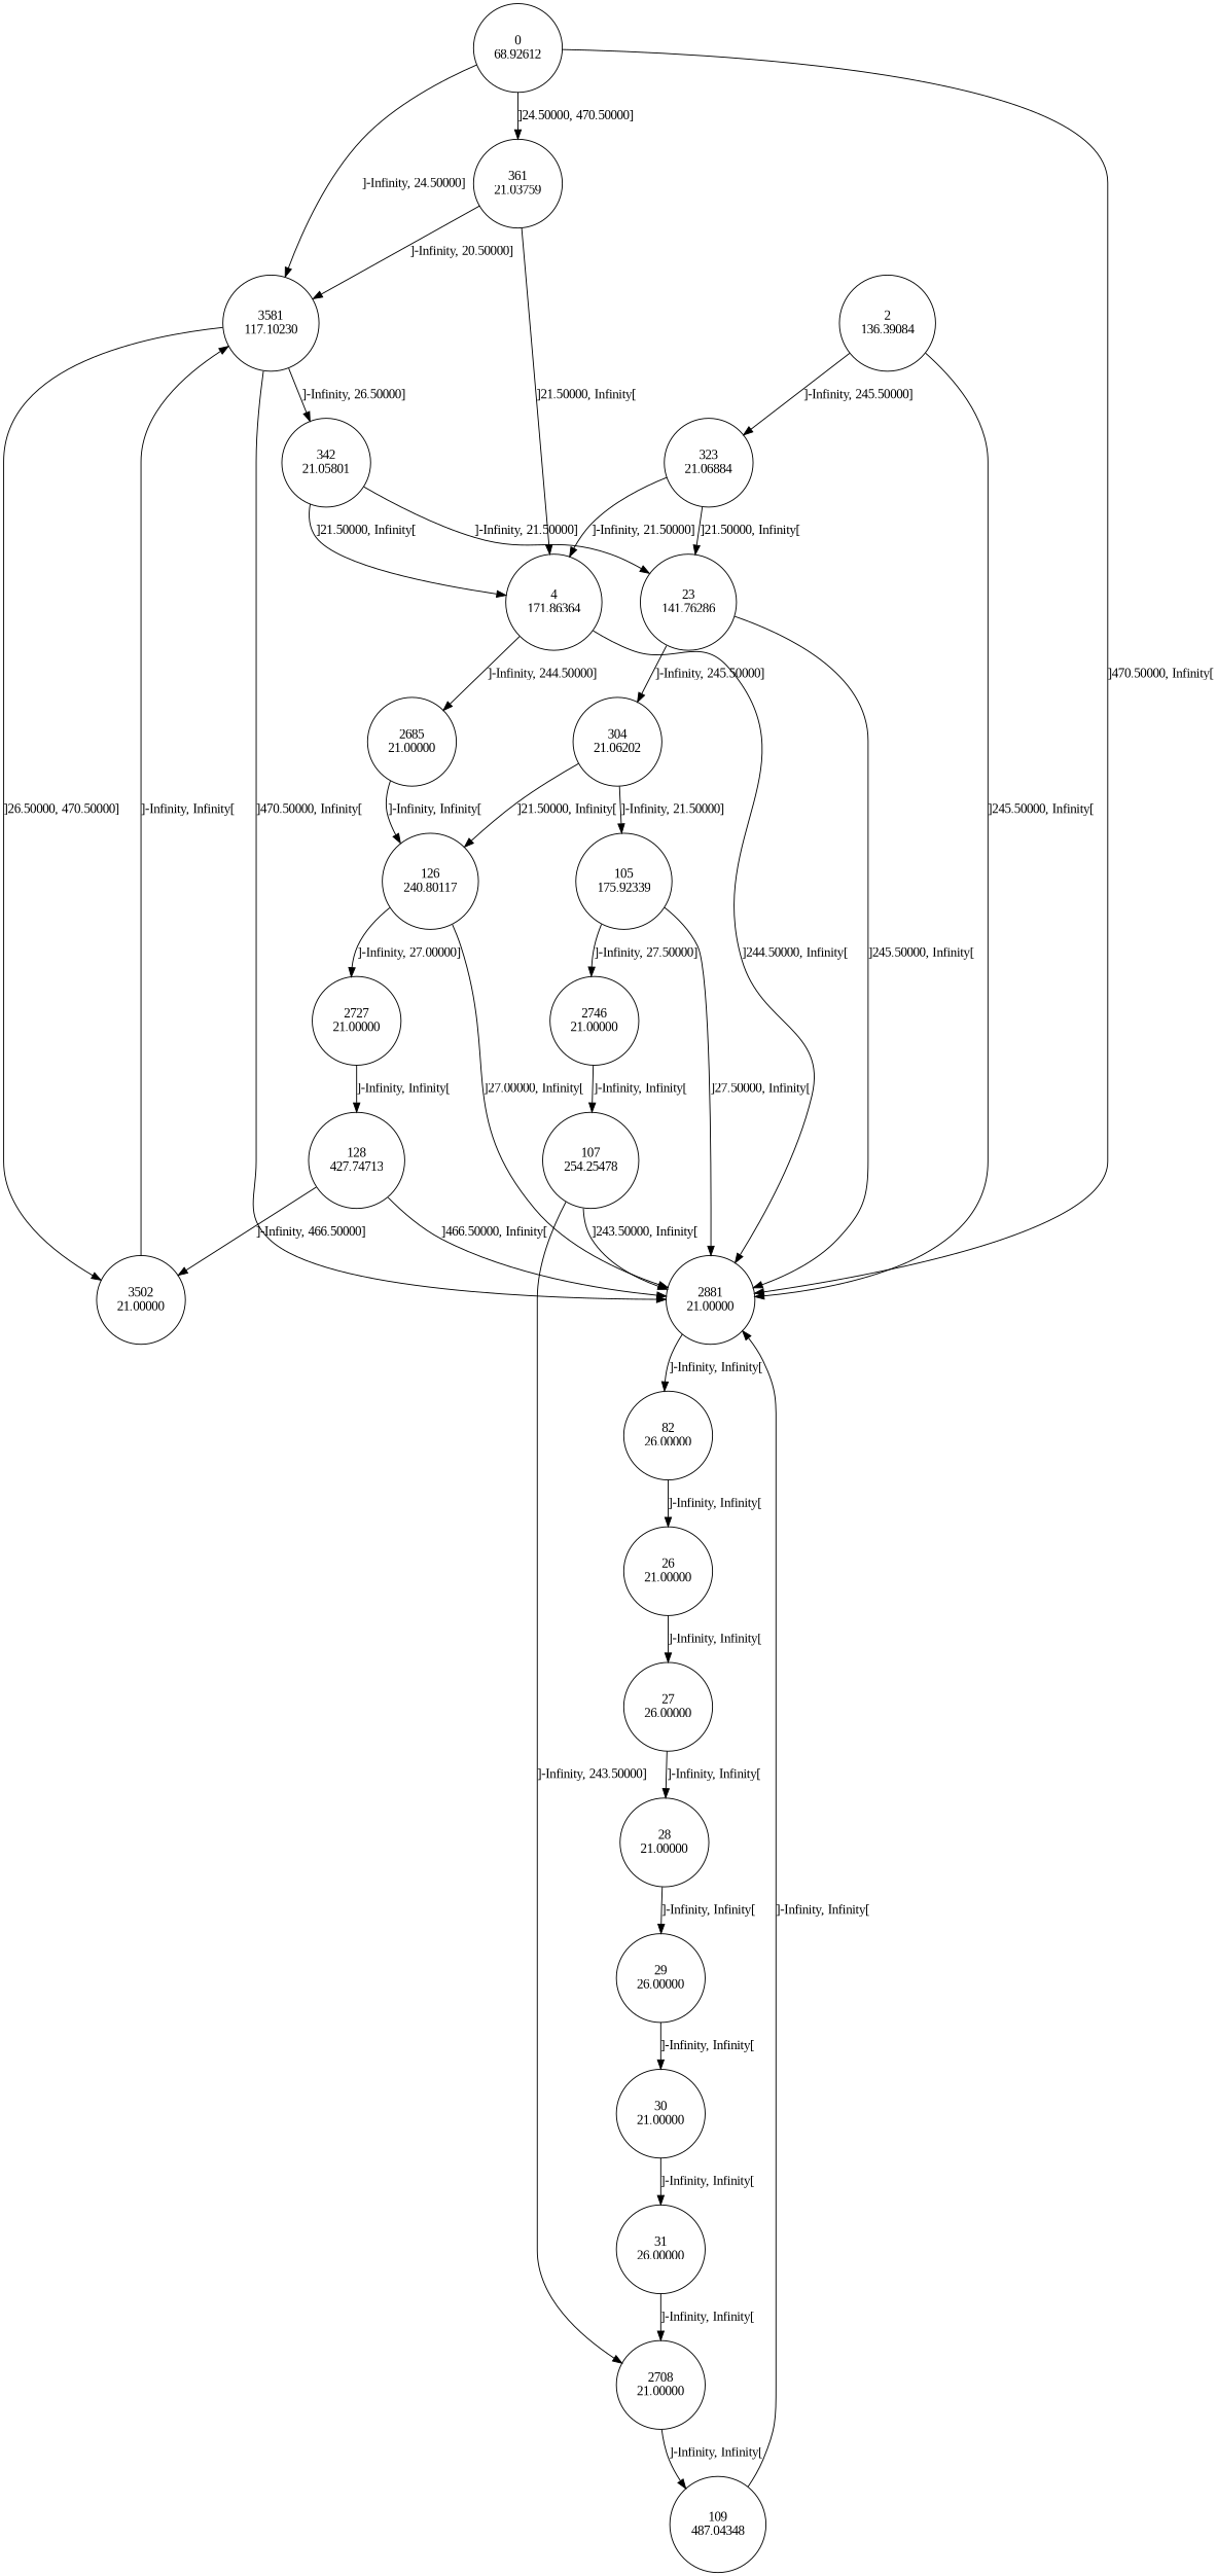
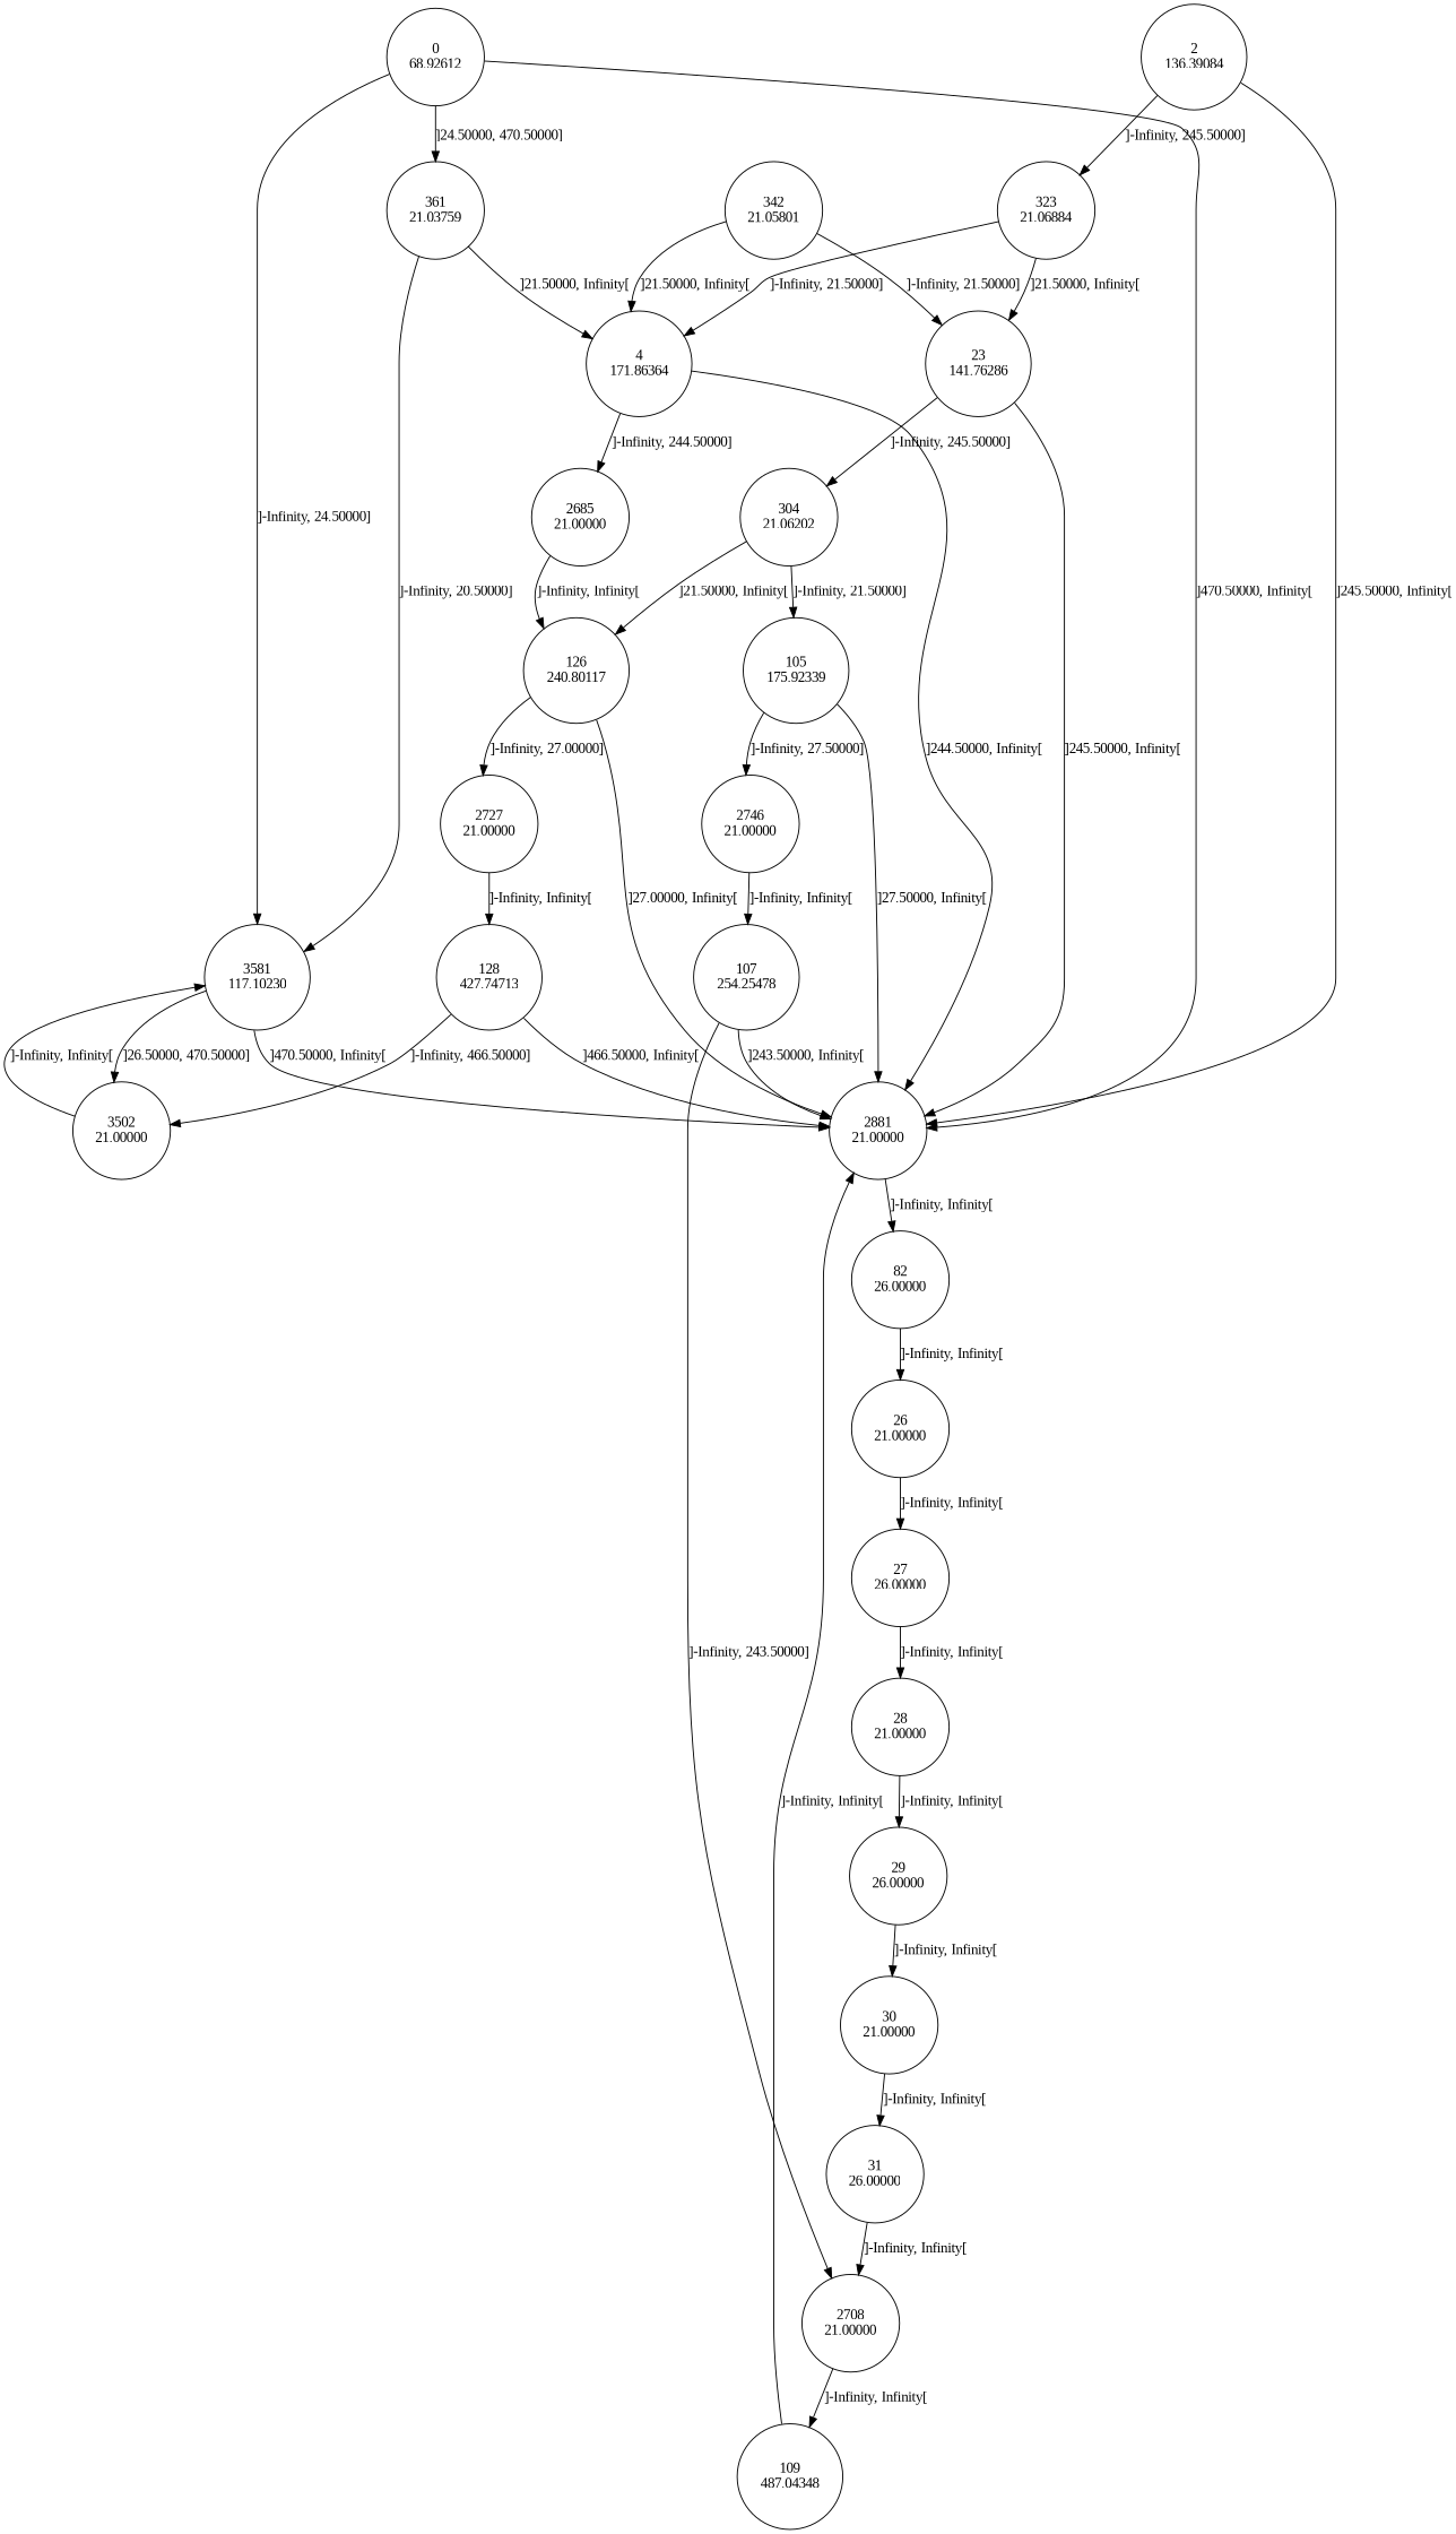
  digraph {
    fontname="Liberation Serif"
    node [fontname="Liberation Serif" shape=circle]
    edge [fontname="Liberation Serif"]
    n1 [label="0\n68.92612"]
    n2 [label="3581\n117.10230"]
    n3 [label="361\n21.03759"]
    n4 [label="2881\n21.00000"]
    n5 [label="3502\n21.00000"]
    n6 [label="342\n21.05801"]
    n7 [label="4\n171.86364"]
    n8 [label="82\n26.00000"]
    n9 [label="23\n141.76286"]
    n10 [label="2\n136.39084"]
    n11 [label="323\n21.06884"]
    n12 [label="2685\n21.00000"]
    n13 [label="26\n21.00000"]
    n14 [label="27\n26.00000"]
    n15 [label="28\n21.00000"]
    n16 [label="29\n26.00000"]
    n17 [label="30\n21.00000"]
    n18 [label="31\n26.00000"]
    n19 [label="2708\n21.00000"]
    n20 [label="109\n487.04348"]
    n21 [label="126\n240.80117"]
    n22 [label="2727\n21.00000"]
    n23 [label="128\n427.74713"]
    n24 [label="304\n21.06202"]
    n25 [label="105\n175.92339"]
    n26 [label="2746\n21.00000"]
    n27 [label="107\n254.25478"]
    n1 -> n2 [label="]-Infinity, 24.50000]"]
    n1 -> n3 [label="]24.50000, 470.50000]"]
    n1 -> n4 [label="]470.50000, Infinity["]
    n2 -> n4 [label="]470.50000, Infinity["]
    n2 -> n5 [label="]26.50000, 470.50000]"]
-   n2 -> n6 [label="]-Infinity, 26.50000]"]
    n3 -> n2 [label="]-Infinity, 20.50000]"]
    n3 -> n7 [label="]21.50000, Infinity["]
    n4 -> n8 [label="]-Infinity, Infinity["]
    n5 -> n2 [label="]-Infinity, Infinity["]
    n6 -> n7 [label="]21.50000, Infinity["]
    n6 -> n9 [label="]-Infinity, 21.50000]"]
    n7 -> n4 [label="]244.50000, Infinity["]
    n7 -> n12 [label="]-Infinity, 244.50000]"]
    n8 -> n13 [label="]-Infinity, Infinity["]
    n9 -> n4 [label="]245.50000, Infinity["]
    n9 -> n24 [label="]-Infinity, 245.50000]"]
    n10 -> n4 [label="]245.50000, Infinity["]
    n10 -> n11 [label="]-Infinity, 245.50000]"]
    n11 -> n7 [label="]-Infinity, 21.50000]"]
    n11 -> n9 [label="]21.50000, Infinity["]
    n12 -> n21 [label="]-Infinity, Infinity["]
    n13 -> n14 [label="]-Infinity, Infinity["]
    n14 -> n15 [label="]-Infinity, Infinity["]
    n15 -> n16 [label="]-Infinity, Infinity["]
    n16 -> n17 [label="]-Infinity, Infinity["]
    n17 -> n18 [label="]-Infinity, Infinity["]
    n18 -> n19 [label="]-Infinity, Infinity["]
    n19 -> n20 [label="]-Infinity, Infinity["]
    n20 -> n4 [label="]-Infinity, Infinity["]
    n21 -> n4 [label="]27.00000, Infinity["]
    n21 -> n22 [label="]-Infinity, 27.00000]"]
    n22 -> n23 [label="]-Infinity, Infinity["]
    n23 -> n4 [label="]466.50000, Infinity["]
    n23 -> n5 [label="]-Infinity, 466.50000]"]
    n24 -> n21 [label="]21.50000, Infinity["]
    n24 -> n25 [label="]-Infinity, 21.50000]"]
    n25 -> n4 [label="]27.50000, Infinity["]
    n25 -> n26 [label="]-Infinity, 27.50000]"]
    n26 -> n27 [label="]-Infinity, Infinity["]
    n27 -> n4 [label="]243.50000, Infinity["]
    n27 -> n19 [label="]-Infinity, 243.50000]"]
  }
